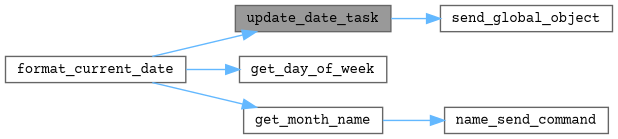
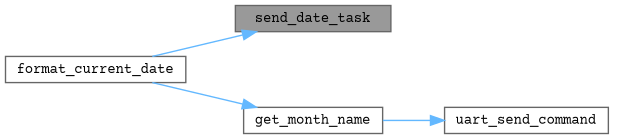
  digraph {
    fontname="Courier Prime"
    rankdir=LR
    node [color=grey40 fillcolor=white fontname="Courier Prime" fontsize=10 shape=box style=filled]
    edge [color=steelblue1 fontname="Courier Prime" fontsize=10 labelfontname=Helvetica labelfontsize=10 style=solid]
-   n1 [color=gray40 fillcolor=grey60 fontcolor=black height=0.2 label=update_date_task width=0.4]
-   n2 [height=0.2 label=send_global_object width=0.4]
+   n1 [color=gray40 fillcolor=grey60 fontcolor=black height=0.2 label=send_date_task width=0.4]
    n3 [height=0.2 label=format_current_date width=0.4]
-   n4 [height=0.2 label=get_day_of_week width=0.4]
    n5 [height=0.2 label=get_month_name width=0.4]
-   n6 [height=0.2 label=name_send_command width=0.4]
-   n1 -> n2
+   n6 [height=0.2 label=uart_send_command width=0.4]
    n3 -> n1
-   n3 -> n4
    n3 -> n5
    n5 -> n6
  }
